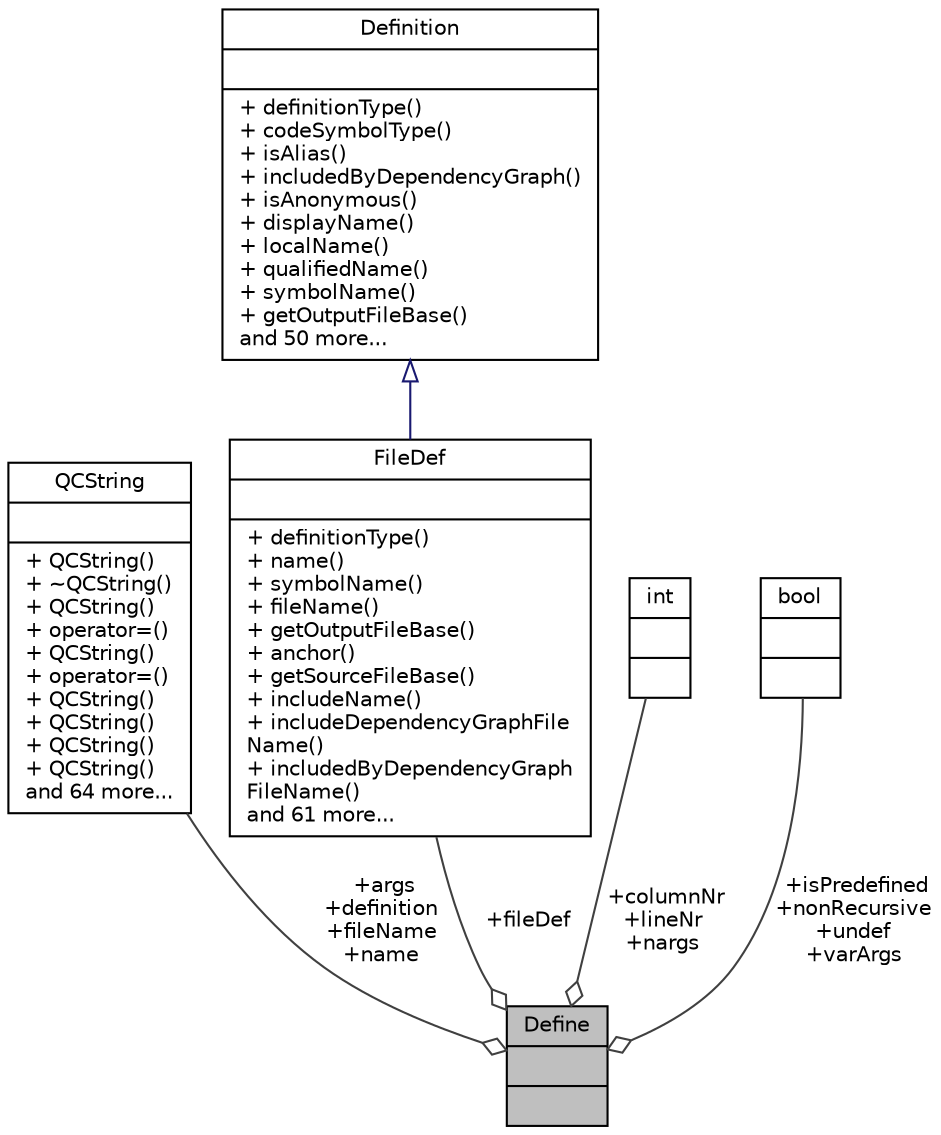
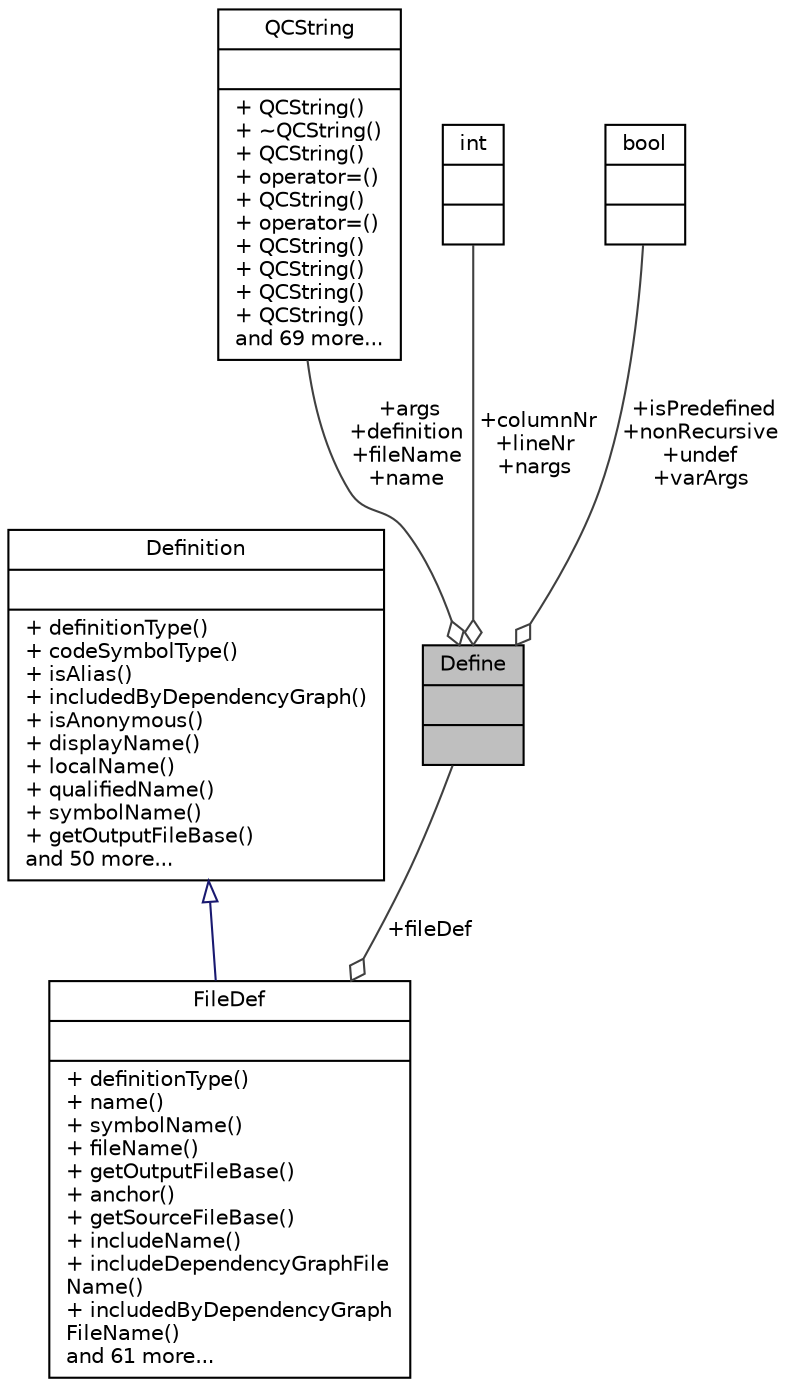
  digraph {
    node [color=black fillcolor=white fontname=Helvetica fontsize=10 shape=record style=filled]
    edge [arrowhead=odiamond color=grey25 fontname=Helvetica fontsize=10 labelfontname=Helvetica labelfontsize=10 style=solid]
    n1 [fillcolor=grey75 fontcolor=black height=0.2 label="{Define\n||}" width=0.4]
-   n2 [height=0.2 label="{QCString\n||+ QCString()\l+ ~QCString()\l+ QCString()\l+ operator=()\l+ QCString()\l+ operator=()\l+ QCString()\l+ QCString()\l+ QCString()\l+ QCString()\land 64 more...\l}" width=0.4]
+   n2 [height=0.2 label="{QCString\n||+ QCString()\l+ ~QCString()\l+ QCString()\l+ operator=()\l+ QCString()\l+ operator=()\l+ QCString()\l+ QCString()\l+ QCString()\l+ QCString()\land 69 more...\l}" width=0.4]
    n3 [height=0.2 label="{FileDef\n||+ definitionType()\l+ name()\l+ symbolName()\l+ fileName()\l+ getOutputFileBase()\l+ anchor()\l+ getSourceFileBase()\l+ includeName()\l+ includeDependencyGraphFile\lName()\l+ includedByDependencyGraph\lFileName()\land 61 more...\l}" width=0.4]
    n4 [height=0.2 label="{Definition\n||+ definitionType()\l+ codeSymbolType()\l+ isAlias()\l+ includedByDependencyGraph()\l+ isAnonymous()\l+ displayName()\l+ localName()\l+ qualifiedName()\l+ symbolName()\l+ getOutputFileBase()\land 50 more...\l}" width=0.4]
    n5 [height=0.2 label="{int\n||}" width=0.4]
    n6 [height=0.2 label="{bool\n||}" width=0.4]
    n2 -> n1 [label=" +args\n+definition\n+fileName\n+name"]
-   n3 -> n1 [label=" +fileDef"]
+   n1 -> n3 [label=" +fileDef"]
    n4 -> n3 [arrowtail=onormal color=midnightblue dir=back arrowhead=""]
    n5 -> n1 [label=" +columnNr\n+lineNr\n+nargs"]
    n6 -> n1 [label=" +isPredefined\n+nonRecursive\n+undef\n+varArgs"]
  }
